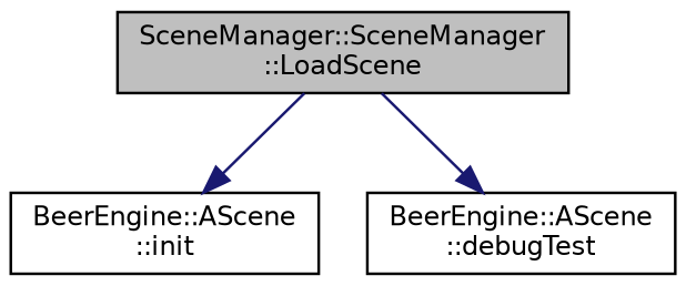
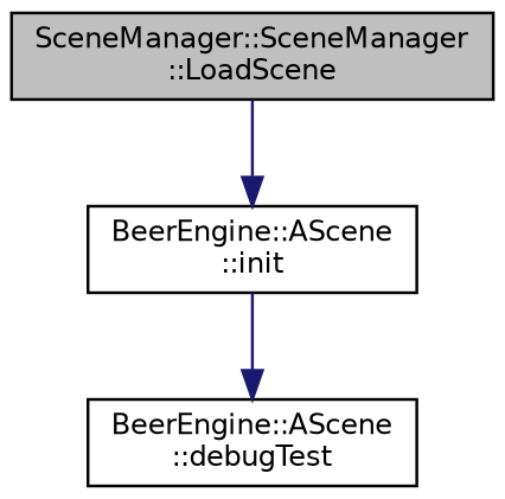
  digraph {
    rankdir=TB
    node [color=black fillcolor=white fontname=Helvetica fontsize=10 shape=record style=filled]
    edge [color=midnightblue fontname=Helvetica fontsize=10 labelfontname=Helvetica labelfontsize=10 style=solid]
    n1 [fillcolor=grey75 fontcolor=black height=0.2 label="SceneManager::SceneManager\l::LoadScene" width=0.4]
    n2 [height=0.2 label="BeerEngine::AScene\l::init" width=0.4]
    n3 [height=0.2 label="BeerEngine::AScene\l::debugTest" width=0.4]
    n1 -> n2
-   n1 -> n3
+   n2 -> n3
  }
